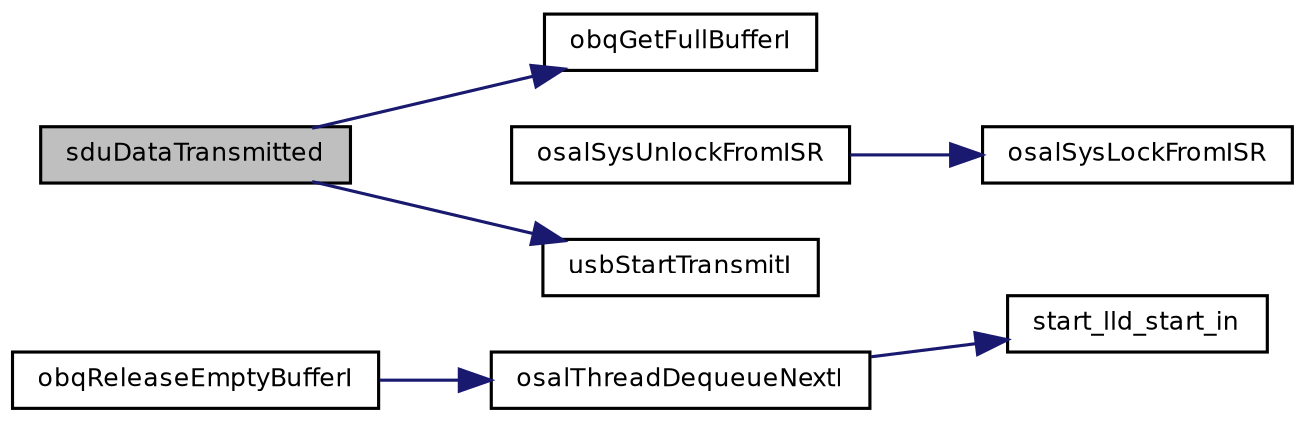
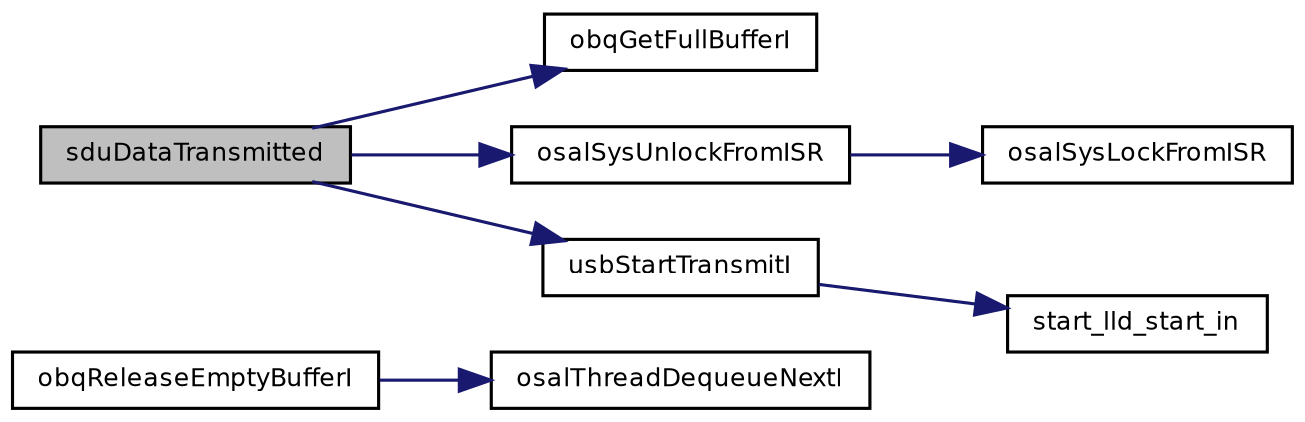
  digraph {
    rankdir=LR
    node [color=black fontname=Helvetica fontsize=8 shape=record]
    edge [color=midnightblue fontname=Helvetica fontsize=8 labelfontname=Helvetica labelfontsize=8 style=solid]
    n1 [fillcolor=grey75 fontcolor=black height=0.2 label=sduDataTransmitted style=filled width=0.4]
    n2 [height=0.2 label=obqGetFullBufferI width=0.4]
    n3 [height=0.2 label=osalSysUnlockFromISR width=0.4]
    n4 [height=0.2 label=usbStartTransmitI width=0.4]
    n5 [height=0.2 label=obqReleaseEmptyBufferI width=0.4]
    n6 [height=0.2 label=osalThreadDequeueNextI width=0.4]
    n7 [height=0.2 label=osalSysLockFromISR width=0.4]
    n8 [height=0.2 label=start_lld_start_in width=0.4]
    n1 -> n2
+   n1 -> n3
    n1 -> n4
    n3 -> n7
-   n6 -> n8
+   n4 -> n8
    n5 -> n6
  }
